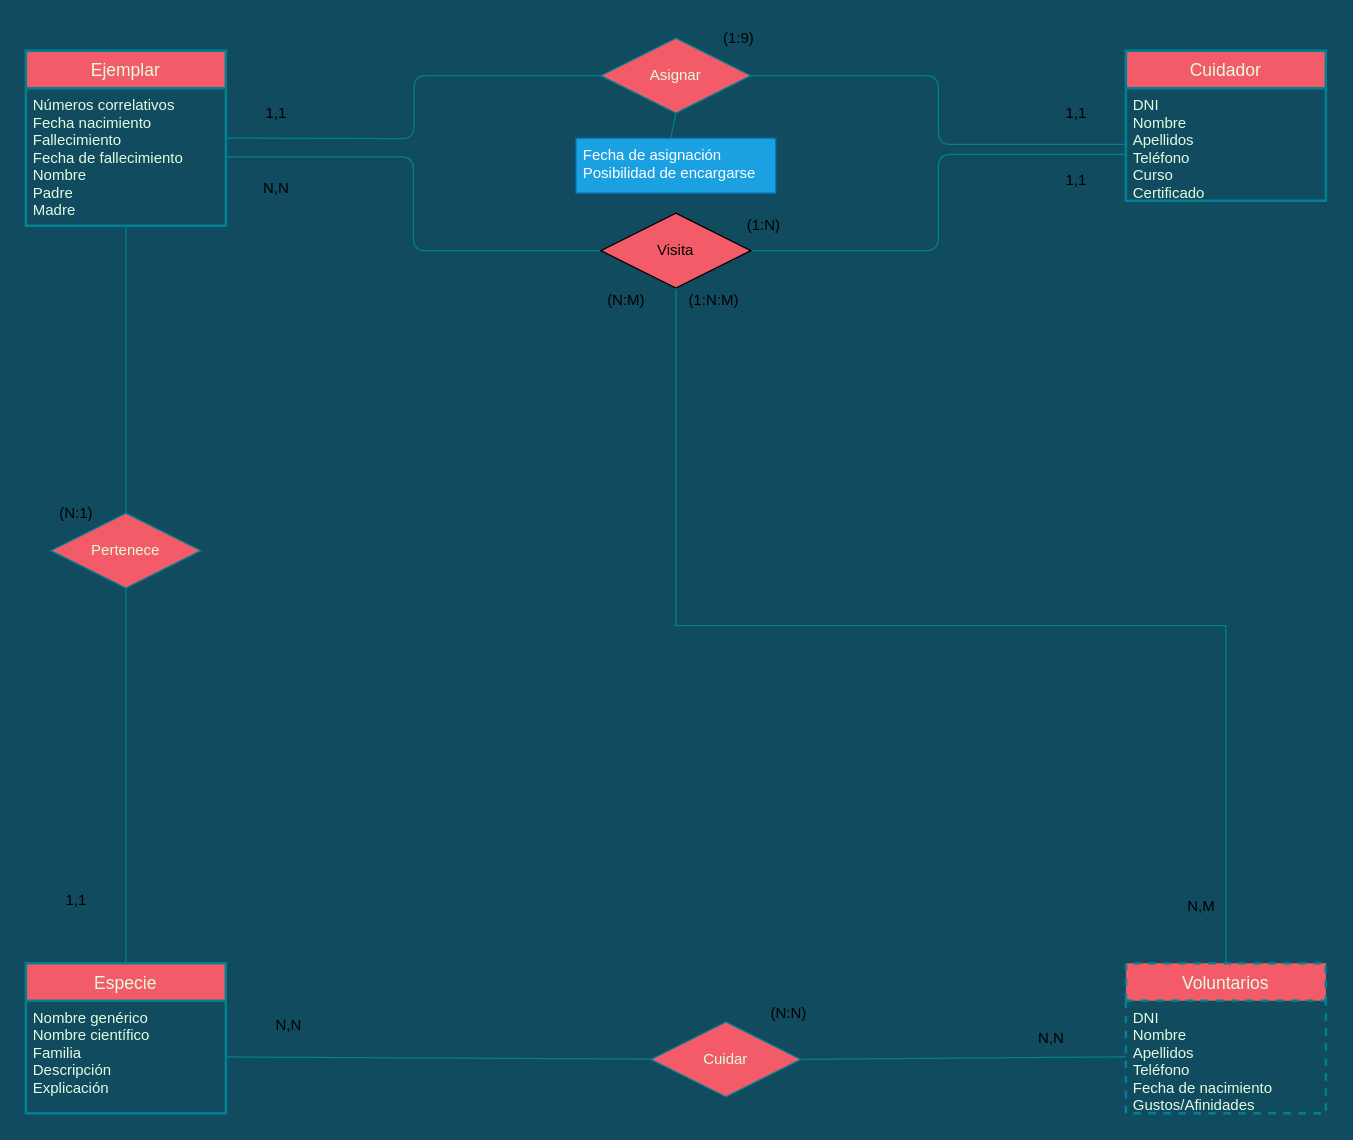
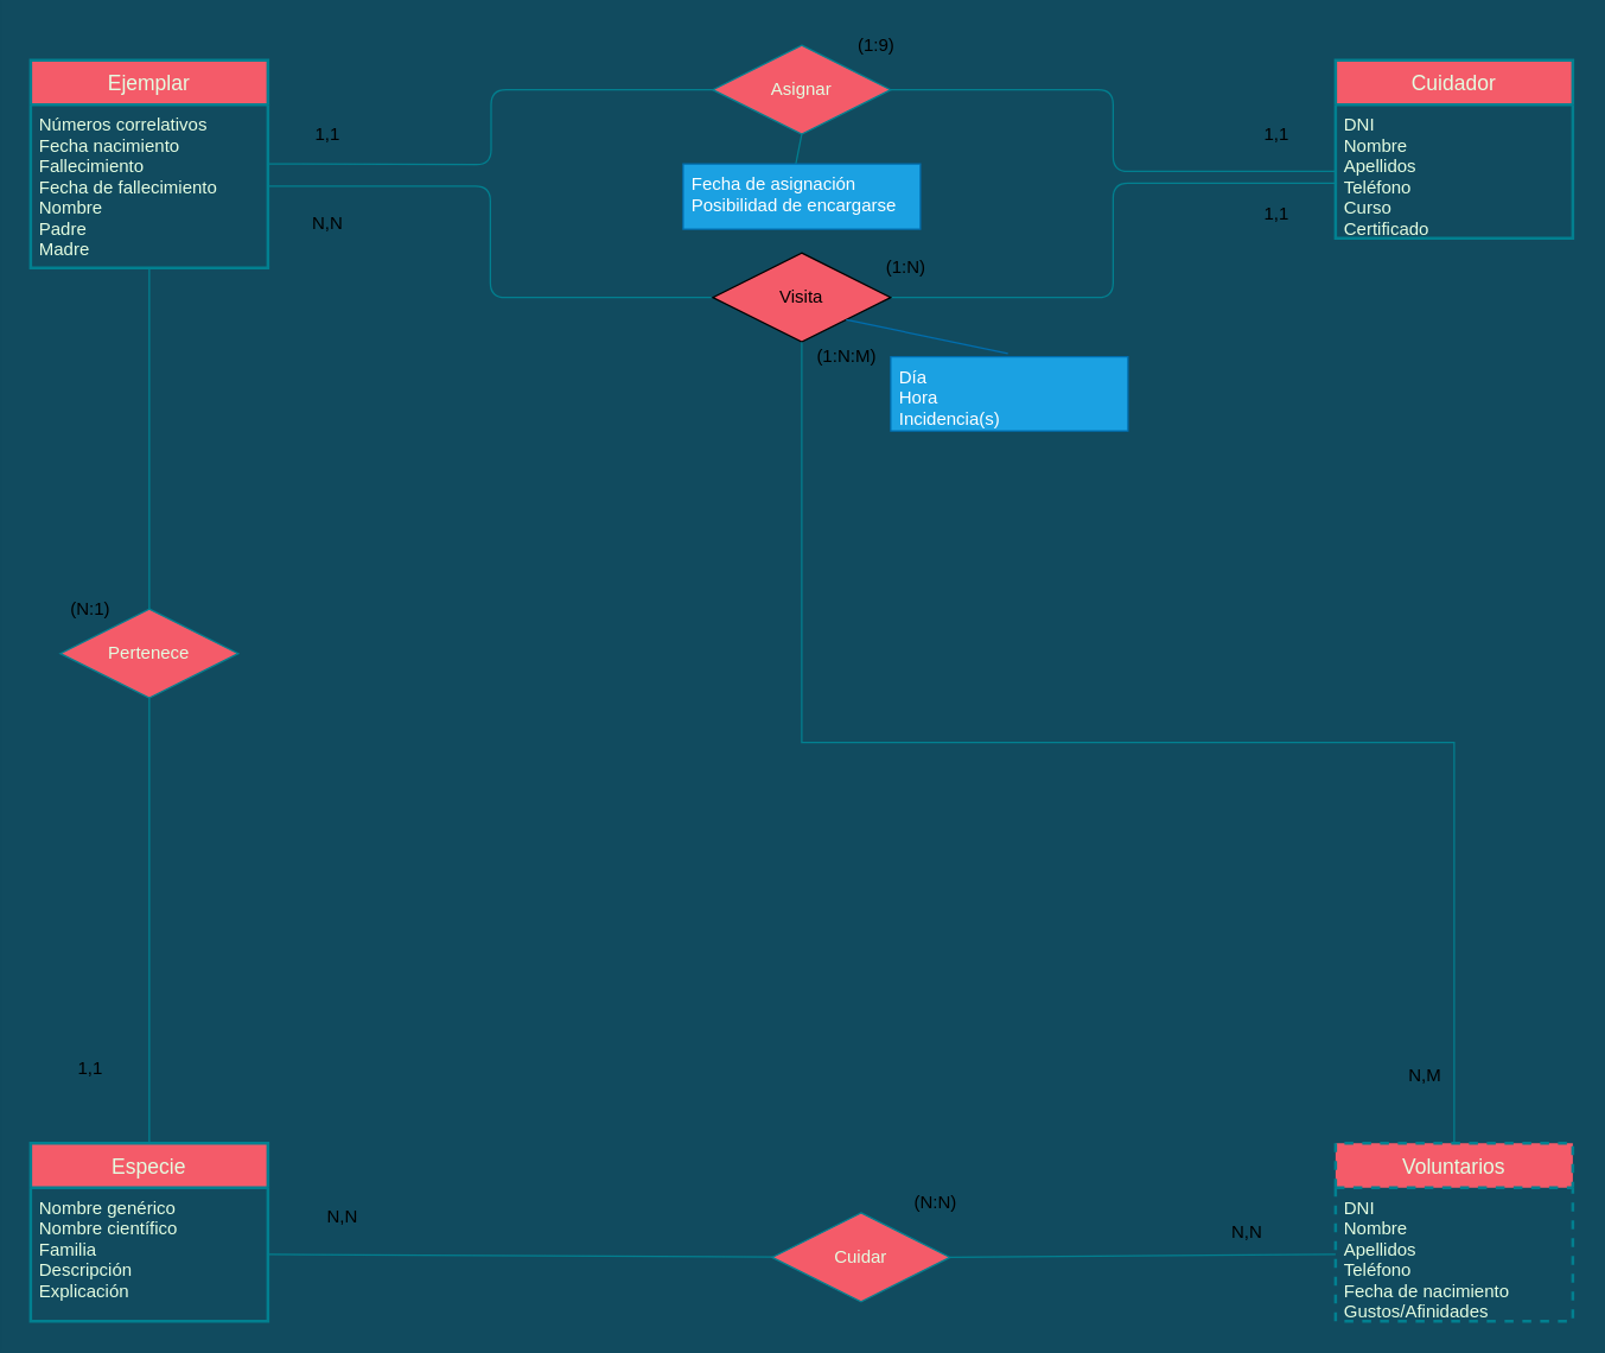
  <mxCell id="0" />
  <mxCell id="1" parent="0" />
  <mxCell id="2" value="Ejemplar" style="swimlane;childLayout=stackLayout;horizontal=1;startSize=30;horizontalStack=0;fontSize=14;fontStyle=0;strokeWidth=2;resizeParent=0;resizeLast=1;shadow=0;dashed=0;align=center;fillColor=#F45B69;strokeColor=#028090;fontColor=#E4FDE1;" parent="1" vertex="1"><mxGeometry x="20" y="40" width="160" height="140" as="geometry"><mxRectangle x="250" y="210" width="90" height="30" as="alternateBounds" /></mxGeometry></mxCell>
  <mxCell id="3" value="Números correlativos&#10;Fecha nacimiento&#10;Fallecimiento&#10;Fecha de fallecimiento&#10;Nombre&#10;Padre&#10;Madre" style="align=left;strokeColor=none;fillColor=none;spacingLeft=4;fontSize=12;verticalAlign=top;resizable=0;rotatable=0;part=1;fontColor=#E4FDE1;" parent="2" vertex="1"><mxGeometry y="30" width="160" height="110" as="geometry" /></mxCell>
  <mxCell id="4" value="Cuidador" style="swimlane;childLayout=stackLayout;horizontal=1;startSize=30;horizontalStack=0;fontSize=14;fontStyle=0;strokeWidth=2;resizeParent=0;resizeLast=1;shadow=0;dashed=0;align=center;fillColor=#F45B69;strokeColor=#028090;fontColor=#E4FDE1;" parent="1" vertex="1"><mxGeometry x="900" y="40" width="160" height="120" as="geometry" /></mxCell>
  <mxCell id="5" value="DNI&#10;Nombre&#10;Apellidos&#10;Teléfono &#10;Curso &#10;Certificado" style="align=left;strokeColor=none;fillColor=none;spacingLeft=4;fontSize=12;verticalAlign=top;resizable=0;rotatable=0;part=1;fontColor=#E4FDE1;" parent="4" vertex="1"><mxGeometry y="30" width="160" height="90" as="geometry" /></mxCell>
  <mxCell id="6" value="Voluntarios" style="swimlane;childLayout=stackLayout;horizontal=1;startSize=30;horizontalStack=0;fontSize=14;fontStyle=0;strokeWidth=2;resizeParent=0;resizeLast=1;shadow=0;dashed=1;align=center;fillColor=#F45B69;strokeColor=#028090;fontColor=#E4FDE1;" parent="1" vertex="1"><mxGeometry x="900" y="770" width="160" height="120" as="geometry" /></mxCell>
  <mxCell id="7" value="DNI&#10;Nombre &#10;Apellidos&#10;Teléfono&#10;Fecha de nacimiento&#10;Gustos/Afinidades" style="align=left;strokeColor=none;fillColor=none;spacingLeft=4;fontSize=12;verticalAlign=top;resizable=0;rotatable=0;part=1;fontColor=#E4FDE1;" parent="6" vertex="1"><mxGeometry y="30" width="160" height="90" as="geometry" /></mxCell>
  <mxCell id="8" value="Especie" style="swimlane;childLayout=stackLayout;horizontal=1;startSize=30;horizontalStack=0;fontSize=14;fontStyle=0;strokeWidth=2;resizeParent=0;resizeLast=1;shadow=0;dashed=0;align=center;fillColor=#F45B69;strokeColor=#028090;fontColor=#E4FDE1;" parent="1" vertex="1"><mxGeometry x="20" y="770" width="160" height="120" as="geometry" /></mxCell>
  <mxCell id="9" value="Nombre genérico&#10;Nombre científico&#10;Familia &#10;Descripción&#10;Explicación" style="align=left;strokeColor=none;fillColor=none;spacingLeft=4;fontSize=12;verticalAlign=top;resizable=0;rotatable=0;part=1;fontColor=#E4FDE1;" parent="8" vertex="1"><mxGeometry y="30" width="160" height="90" as="geometry" /></mxCell>
  <mxCell id="10" value="Pertenece" style="shape=rhombus;perimeter=rhombusPerimeter;whiteSpace=wrap;html=1;align=center;fillColor=#F45B69;strokeColor=#028090;fontColor=#E4FDE1;" parent="1" vertex="1"><mxGeometry x="40" y="410" width="120" height="60" as="geometry" /></mxCell>
  <mxCell id="11" value="" style="endArrow=none;html=1;entryX=1;entryY=0.5;entryDx=0;entryDy=0;labelBackgroundColor=#114B5F;strokeColor=#028090;fontColor=#E4FDE1;exitX=0.006;exitY=0.589;exitDx=0;exitDy=0;exitPerimeter=0;edgeStyle=orthogonalEdgeStyle;" parent="1" source="5" target="22" edge="1"><mxGeometry relative="1" as="geometry"><mxPoint x="950" y="190" as="sourcePoint" /><mxPoint x="980" y="410" as="targetPoint" /></mxGeometry></mxCell>
  <mxCell id="12" value="" style="endArrow=none;html=1;exitX=1;exitY=0.5;exitDx=0;exitDy=0;labelBackgroundColor=#114B5F;strokeColor=#028090;fontColor=#E4FDE1;entryX=0;entryY=0.5;entryDx=0;entryDy=0;edgeStyle=orthogonalEdgeStyle;" parent="1" source="3" target="22" edge="1"><mxGeometry relative="1" as="geometry"><mxPoint x="550" y="300" as="sourcePoint" /><mxPoint x="520" y="530" as="targetPoint" /></mxGeometry></mxCell>
  <mxCell id="13" value="" style="endArrow=none;html=1;exitX=0.5;exitY=1;exitDx=0;exitDy=0;entryX=0.5;entryY=0;entryDx=0;entryDy=0;labelBackgroundColor=#114B5F;strokeColor=#028090;fontColor=#E4FDE1;" parent="1" source="3" target="10" edge="1"><mxGeometry relative="1" as="geometry"><mxPoint x="210" y="240" as="sourcePoint" /><mxPoint x="370" y="240" as="targetPoint" /></mxGeometry></mxCell>
  <mxCell id="14" value="" style="endArrow=none;html=1;exitX=0.5;exitY=1;exitDx=0;exitDy=0;entryX=0.5;entryY=0;entryDx=0;entryDy=0;labelBackgroundColor=#114B5F;strokeColor=#028090;fontColor=#E4FDE1;" parent="1" source="10" target="8" edge="1"><mxGeometry relative="1" as="geometry"><mxPoint x="110" y="170" as="sourcePoint" /><mxPoint x="110" y="210" as="targetPoint" /></mxGeometry></mxCell>
  <mxCell id="15" value="Asignar" style="shape=rhombus;perimeter=rhombusPerimeter;whiteSpace=wrap;html=1;align=center;fillColor=#F45B69;strokeColor=#028090;fontColor=#E4FDE1;" parent="1" vertex="1"><mxGeometry x="480" y="30" width="120" height="60" as="geometry" /></mxCell>
  <mxCell id="16" value="" style="endArrow=none;html=1;entryX=0;entryY=0.5;entryDx=0;entryDy=0;labelBackgroundColor=#114B5F;strokeColor=#028090;fontColor=#E4FDE1;edgeStyle=orthogonalEdgeStyle;" parent="1" target="15" edge="1"><mxGeometry relative="1" as="geometry"><mxPoint x="180" y="110" as="sourcePoint" /><mxPoint x="370" y="240" as="targetPoint" /></mxGeometry></mxCell>
  <mxCell id="17" value="" style="endArrow=none;html=1;exitX=1;exitY=0.5;exitDx=0;exitDy=0;labelBackgroundColor=#114B5F;strokeColor=#028090;fontColor=#E4FDE1;edgeStyle=orthogonalEdgeStyle;" parent="1" source="15" target="5" edge="1"><mxGeometry relative="1" as="geometry"><mxPoint x="120" y="180" as="sourcePoint" /><mxPoint x="372" y="107" as="targetPoint" /></mxGeometry></mxCell>
  <mxCell id="18" value="Cuidar" style="shape=rhombus;perimeter=rhombusPerimeter;whiteSpace=wrap;html=1;align=center;fontColor=#E4FDE1;strokeColor=#028090;fillColor=#F45B69;" parent="1" vertex="1"><mxGeometry x="520" y="817" width="120" height="60" as="geometry" /></mxCell>
  <mxCell id="19" value="" style="endArrow=none;html=1;rounded=0;fontColor=#E4FDE1;strokeColor=#028090;fillColor=#F45B69;exitX=1;exitY=0.5;exitDx=0;exitDy=0;" parent="1" source="9" target="18" edge="1"><mxGeometry relative="1" as="geometry"><mxPoint x="110" y="170" as="sourcePoint" /><mxPoint x="250" y="180" as="targetPoint" /><Array as="points" /></mxGeometry></mxCell>
  <mxCell id="20" value="" style="endArrow=none;html=1;rounded=0;fontColor=#E4FDE1;strokeColor=#028090;fillColor=#F45B69;exitX=1;exitY=0.5;exitDx=0;exitDy=0;entryX=0;entryY=0.5;entryDx=0;entryDy=0;" parent="1" source="18" target="7" edge="1"><mxGeometry relative="1" as="geometry"><mxPoint x="630" y="846" as="sourcePoint" /><mxPoint x="890" y="850" as="targetPoint" /><Array as="points" /></mxGeometry></mxCell>
  <mxCell id="21" value="" style="endArrow=none;html=1;rounded=0;entryX=0.475;entryY=0;entryDx=0;entryDy=0;entryPerimeter=0;exitX=0.5;exitY=1;exitDx=0;exitDy=0;strokeColor=#028090;" edge="1" parent="1" source="15" target="25"><mxGeometry relative="1" as="geometry"><mxPoint x="540" y="70" as="sourcePoint" /><mxPoint x="540" y="10" as="targetPoint" /></mxGeometry></mxCell>
  <mxCell id="22" value="Visita" style="shape=rhombus;perimeter=rhombusPerimeter;whiteSpace=wrap;html=1;align=center;glass=0;fillColor=#F45B69;" vertex="1" parent="1"><mxGeometry x="480" y="170" width="120" height="60" as="geometry" /></mxCell>
  <mxCell id="23" value="" style="endArrow=none;html=1;rounded=0;exitX=0.5;exitY=1;exitDx=0;exitDy=0;entryX=0.5;entryY=0;entryDx=0;entryDy=0;edgeStyle=orthogonalEdgeStyle;strokeColor=#028090;" edge="1" parent="1" source="22" target="6"><mxGeometry relative="1" as="geometry"><mxPoint x="490" y="300" as="sourcePoint" /><mxPoint x="650" y="300" as="targetPoint" /></mxGeometry></mxCell>
+ <mxCell id="24" value="Día&#10;Hora&#10;Incidencia(s)" style="text;strokeColor=#006EAF;fillColor=#1ba1e2;spacingLeft=4;spacingRight=4;overflow=hidden;rotatable=0;points=[[0,0.5],[1,0.5]];portConstraint=eastwest;fontSize=12;perimeterSpacing=1;fontColor=#ffffff;" vertex="1" parent="1"><mxGeometry x="600" y="240" width="160" height="50" as="geometry" /></mxCell>
  <mxCell id="25" value="Fecha de asignación&#10;Posibilidad de encargarse" style="text;strokeColor=#006EAF;fillColor=#1ba1e2;spacingLeft=4;spacingRight=4;overflow=hidden;rotatable=0;points=[[0,0.5],[1,0.5]];portConstraint=eastwest;fontSize=12;fontColor=#ffffff;" vertex="1" parent="1"><mxGeometry x="460" y="110" width="160" height="44" as="geometry" /></mxCell>
+ <mxCell id="26" value="" style="endArrow=none;html=1;rounded=0;entryX=0.494;entryY=-0.023;entryDx=0;entryDy=0;entryPerimeter=0;exitX=1;exitY=1;exitDx=0;exitDy=0;fillColor=#1ba1e2;strokeColor=#006EAF;" edge="1" parent="1" source="22" target="24"><mxGeometry relative="1" as="geometry"><mxPoint x="800" y="230" as="sourcePoint" /><mxPoint x="796" y="250" as="targetPoint" /></mxGeometry></mxCell>
  <mxCell id="27" value="(N:1)" style="text;html=1;align=center;verticalAlign=middle;resizable=0;points=[];autosize=1;strokeColor=none;" vertex="1" parent="1"><mxGeometry x="40" y="400" width="40" height="20" as="geometry" /></mxCell>
  <mxCell id="28" value="1,1" style="text;html=1;align=center;verticalAlign=middle;resizable=0;points=[];autosize=1;strokeColor=none;" vertex="1" parent="1"><mxGeometry x="45" y="710" width="30" height="20" as="geometry" /></mxCell>
  <mxCell id="29" value="N,N" style="text;html=1;align=center;verticalAlign=middle;resizable=0;points=[];autosize=1;strokeColor=none;" vertex="1" parent="1"><mxGeometry x="210" y="810" width="40" height="20" as="geometry" /></mxCell>
  <mxCell id="30" value="N,N" style="text;html=1;align=center;verticalAlign=middle;resizable=0;points=[];autosize=1;strokeColor=none;" vertex="1" parent="1"><mxGeometry x="820" y="820" width="40" height="20" as="geometry" /></mxCell>
  <mxCell id="31" value="(N:N)" style="text;html=1;align=center;verticalAlign=middle;resizable=0;points=[];autosize=1;strokeColor=none;" vertex="1" parent="1"><mxGeometry x="610" y="800" width="40" height="20" as="geometry" /></mxCell>
  <mxCell id="32" value="1,1" style="text;html=1;align=center;verticalAlign=middle;resizable=0;points=[];autosize=1;strokeColor=none;" vertex="1" parent="1"><mxGeometry x="205" y="80" width="30" height="20" as="geometry" /></mxCell>
  <mxCell id="33" value="N,N" style="text;html=1;align=center;verticalAlign=middle;resizable=0;points=[];autosize=1;strokeColor=none;" vertex="1" parent="1"><mxGeometry x="200" y="140" width="40" height="20" as="geometry" /></mxCell>
  <mxCell id="34" value="(1:9)" style="text;html=1;align=center;verticalAlign=middle;resizable=0;points=[];autosize=1;strokeColor=none;" vertex="1" parent="1"><mxGeometry x="570" y="20" width="40" height="20" as="geometry" /></mxCell>
  <mxCell id="35" value="1,1" style="text;html=1;align=center;verticalAlign=middle;resizable=0;points=[];autosize=1;strokeColor=none;" vertex="1" parent="1"><mxGeometry x="845" y="80" width="30" height="20" as="geometry" /></mxCell>
  <mxCell id="36" value="1,1" style="text;html=1;align=center;verticalAlign=middle;resizable=0;points=[];autosize=1;strokeColor=none;" vertex="1" parent="1"><mxGeometry x="845" y="134" width="30" height="20" as="geometry" /></mxCell>
  <mxCell id="37" value="(1:N)" style="text;html=1;align=center;verticalAlign=middle;resizable=0;points=[];autosize=1;strokeColor=none;" vertex="1" parent="1"><mxGeometry x="590" y="170" width="40" height="20" as="geometry" /></mxCell>
- <mxCell id="38" value="(N:M)" style="text;html=1;align=center;verticalAlign=middle;resizable=0;points=[];autosize=1;strokeColor=none;" vertex="1" parent="1"><mxGeometry x="475" y="230" width="50" height="20" as="geometry" /></mxCell>
  <mxCell id="39" value="(1:N:M)" style="text;html=1;align=center;verticalAlign=middle;resizable=0;points=[];autosize=1;strokeColor=none;" vertex="1" parent="1"><mxGeometry x="540" y="230" width="60" height="20" as="geometry" /></mxCell>
  <mxCell id="40" value="N,M" style="text;html=1;align=center;verticalAlign=middle;resizable=0;points=[];autosize=1;strokeColor=none;" vertex="1" parent="1"><mxGeometry x="940" y="715" width="40" height="20" as="geometry" /></mxCell>
